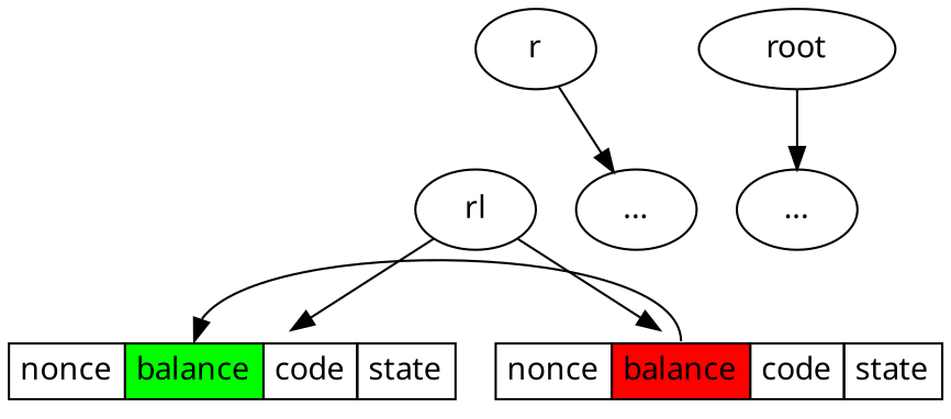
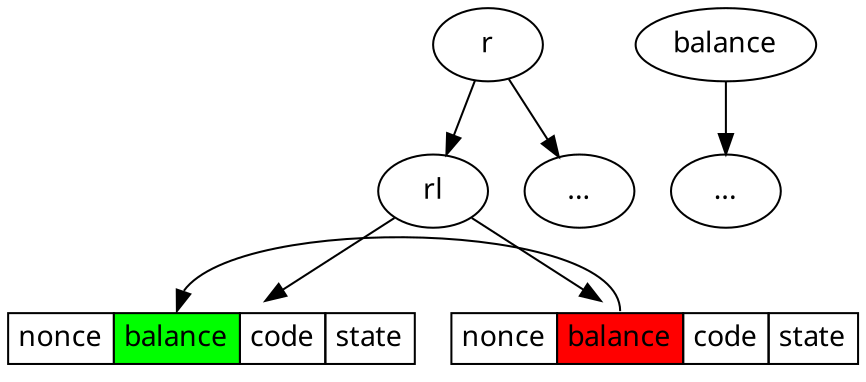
  digraph {
    fontname="Noto Sans"
    node [fontname="Noto Sans"]
    edge [fontname="Noto Sans"]
    n1 [label=<<table border="0" cellborder="1" cellspacing="0" cellpadding="4"><tr><td port="0">nonce</td><td port="balanceto" bgcolor="green">balance</td><td>code</td><td>state</td></tr></table>> margin=0 shape=none]
    n2 [label=<<table border="0" cellborder="1" cellspacing="0" cellpadding="4"><tr><td port="0">nonce</td><td port="balancefrom" bgcolor="red">balance</td><td>code</td><td>state</td></tr></table>> margin=0 shape=none]
    n3 [label="..."]
-   root
+   root [label=balance]
    r
    rl
    n7 [label="..."]
    subgraph sub_1 {
      rank=same
      n1
      n2
    }
    n1 -> n2 [style=invis]
    n2 -> n1 [headport=balanceto tailport=balancefrom]
    root -> n3
+   r -> rl
    r -> n7
    rl -> n1
    rl -> n2
  }
